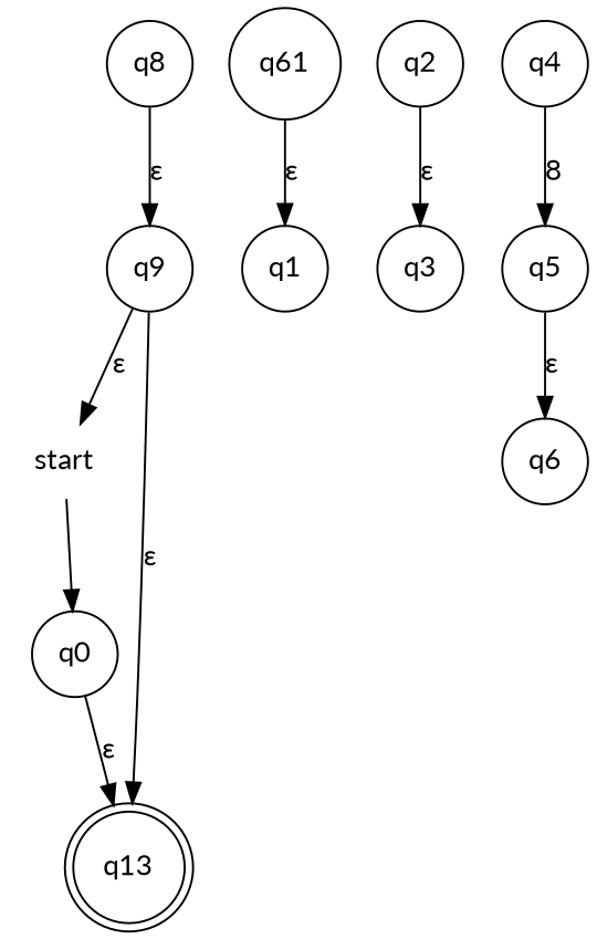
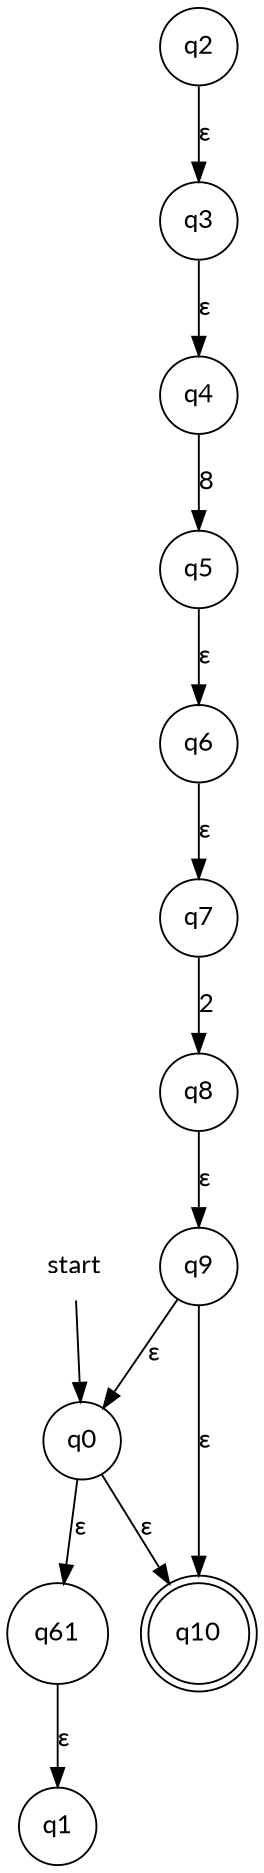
  digraph {
    fontname=Lato
    node [fontname=Lato shape=circle]
    edge [fontname=Lato]
    start [shape=none]
    q0
-   q10 [shape=doublecircle label=q13]
+   q10 [shape=doublecircle]
    n4 [label=q61]
    q1
    q2
    q3
    q4
    q5
    q6
+   q7
    q8
    q9
    start -> q0
    q0 -> q10 [label="&epsilon;"]
+   q0 -> n4 [label="&epsilon;"]
    n4 -> q1 [label="&epsilon;"]
    q2 -> q3 [label="&epsilon;"]
+   q3 -> q4 [label="&epsilon;"]
    q4 -> q5 [label=8]
    q5 -> q6 [label="&epsilon;"]
+   q6 -> q7 [label="&epsilon;"]
+   q7 -> q8 [label=2]
    q8 -> q9 [label="&epsilon;"]
-   q9 -> start [label="&epsilon;"]
+   q9 -> q0 [label="&epsilon;"]
    q9 -> q10 [label="&epsilon;"]
  }
